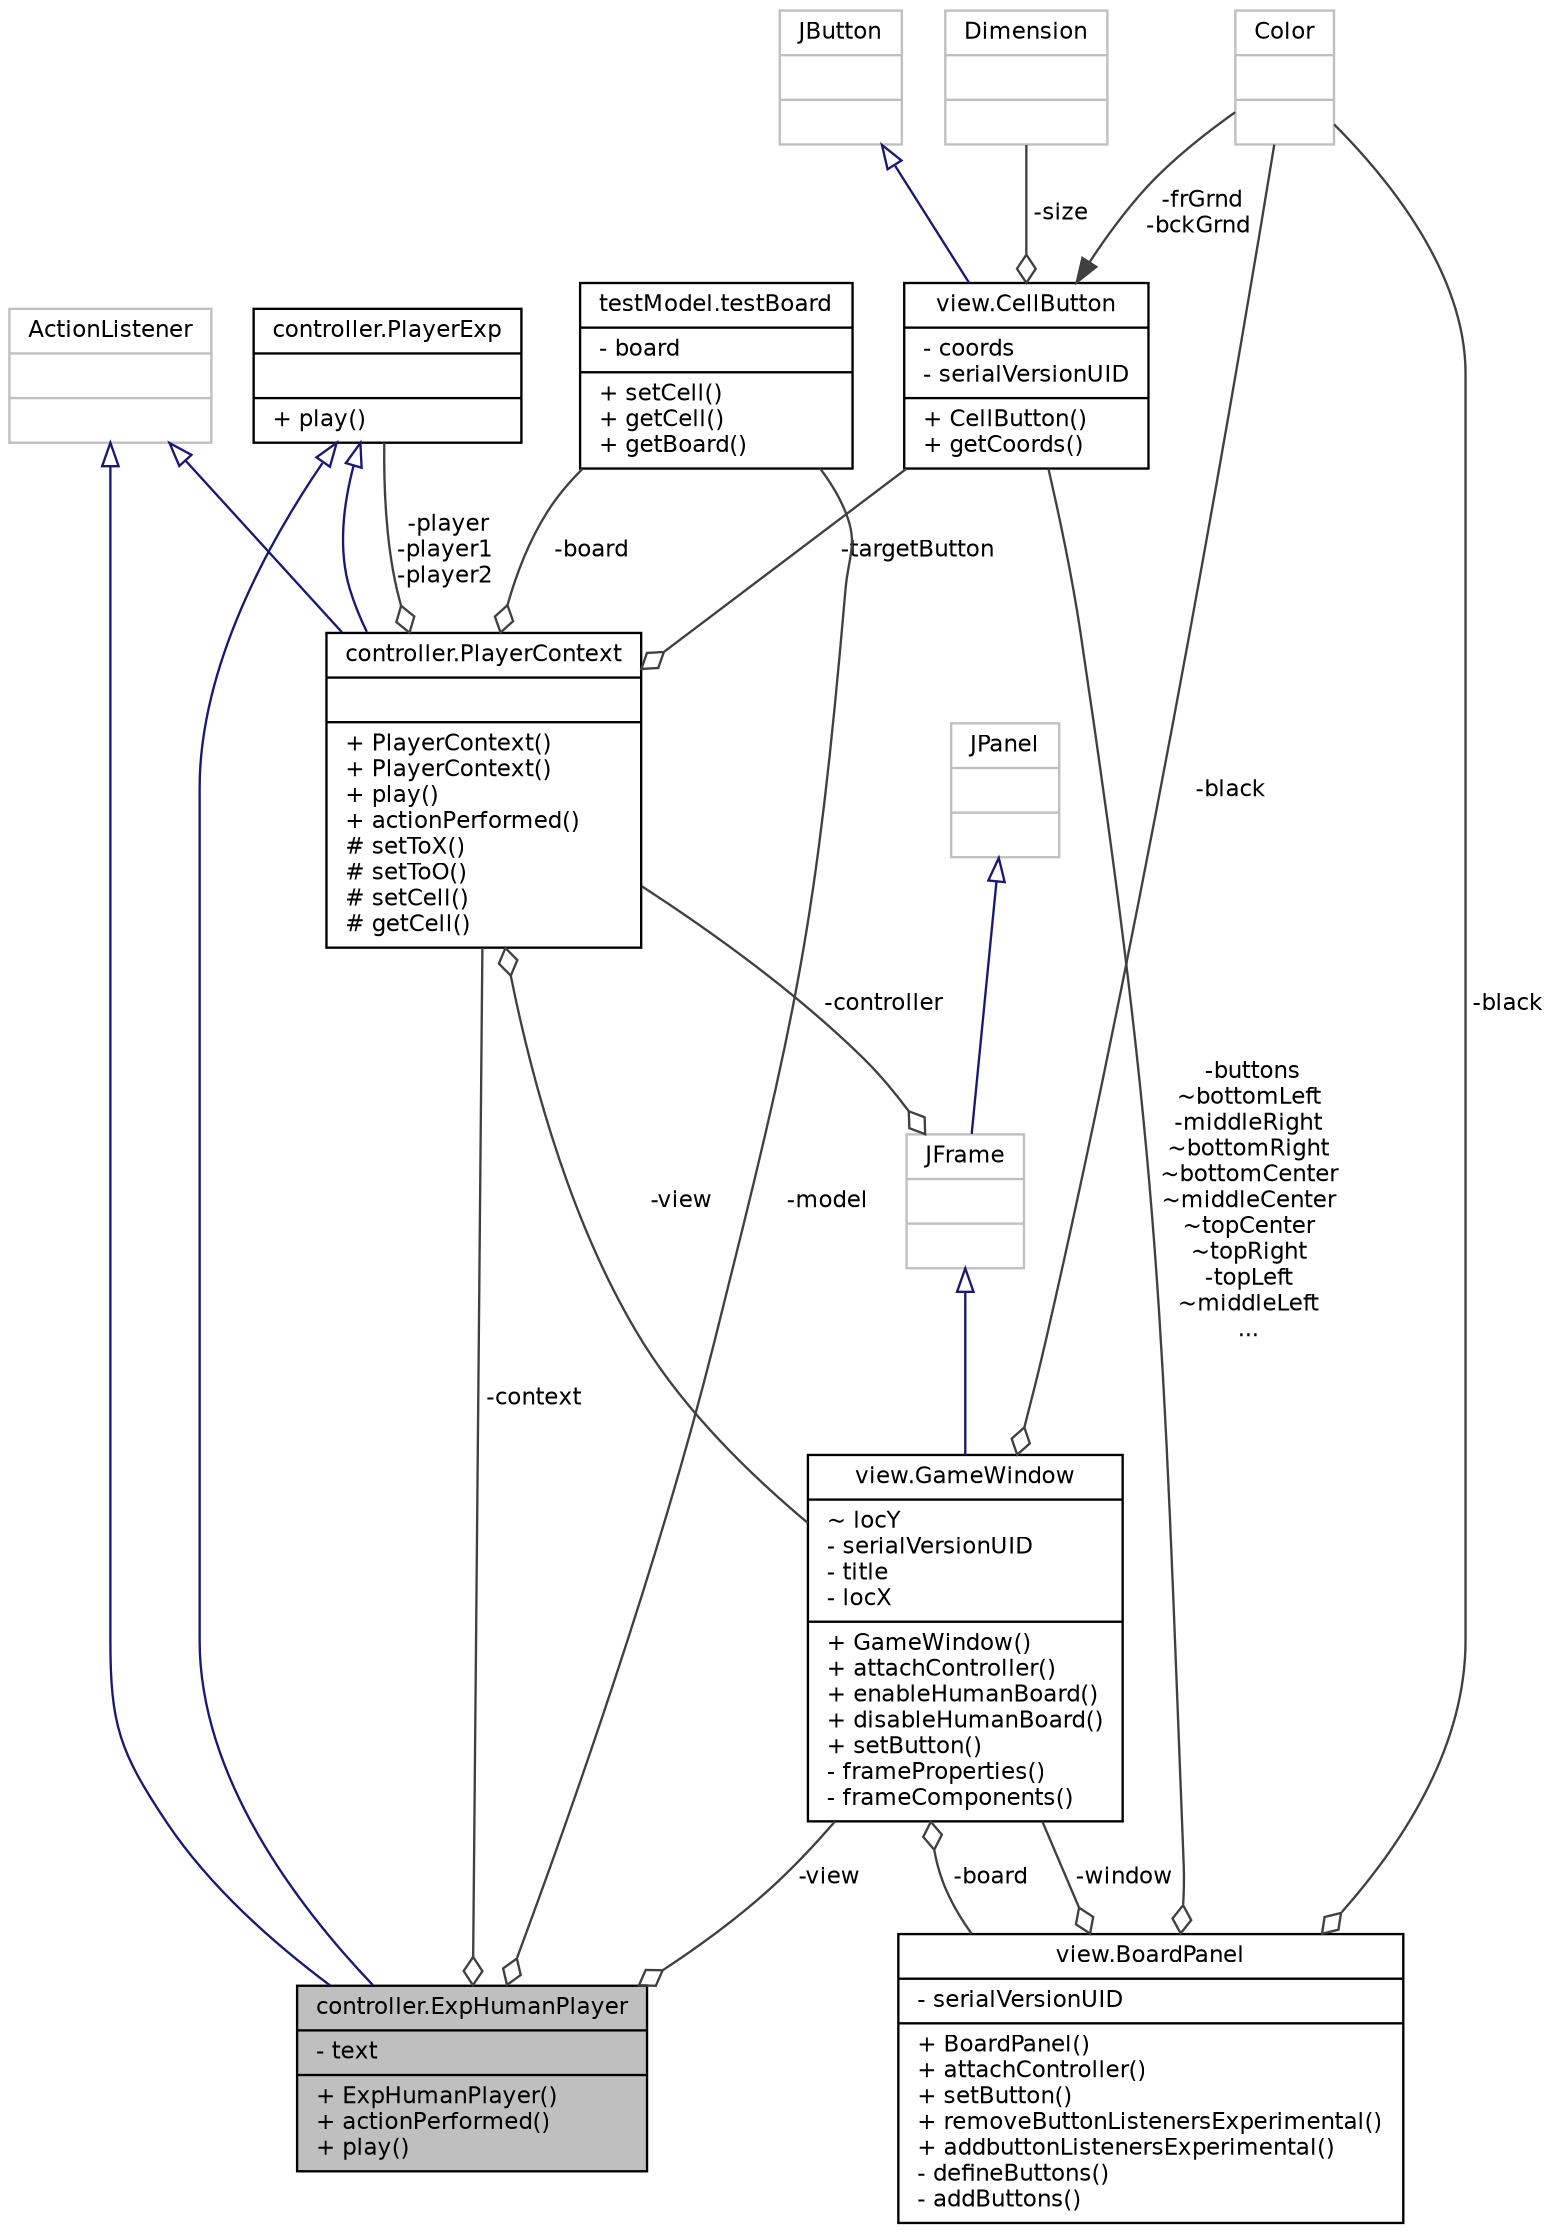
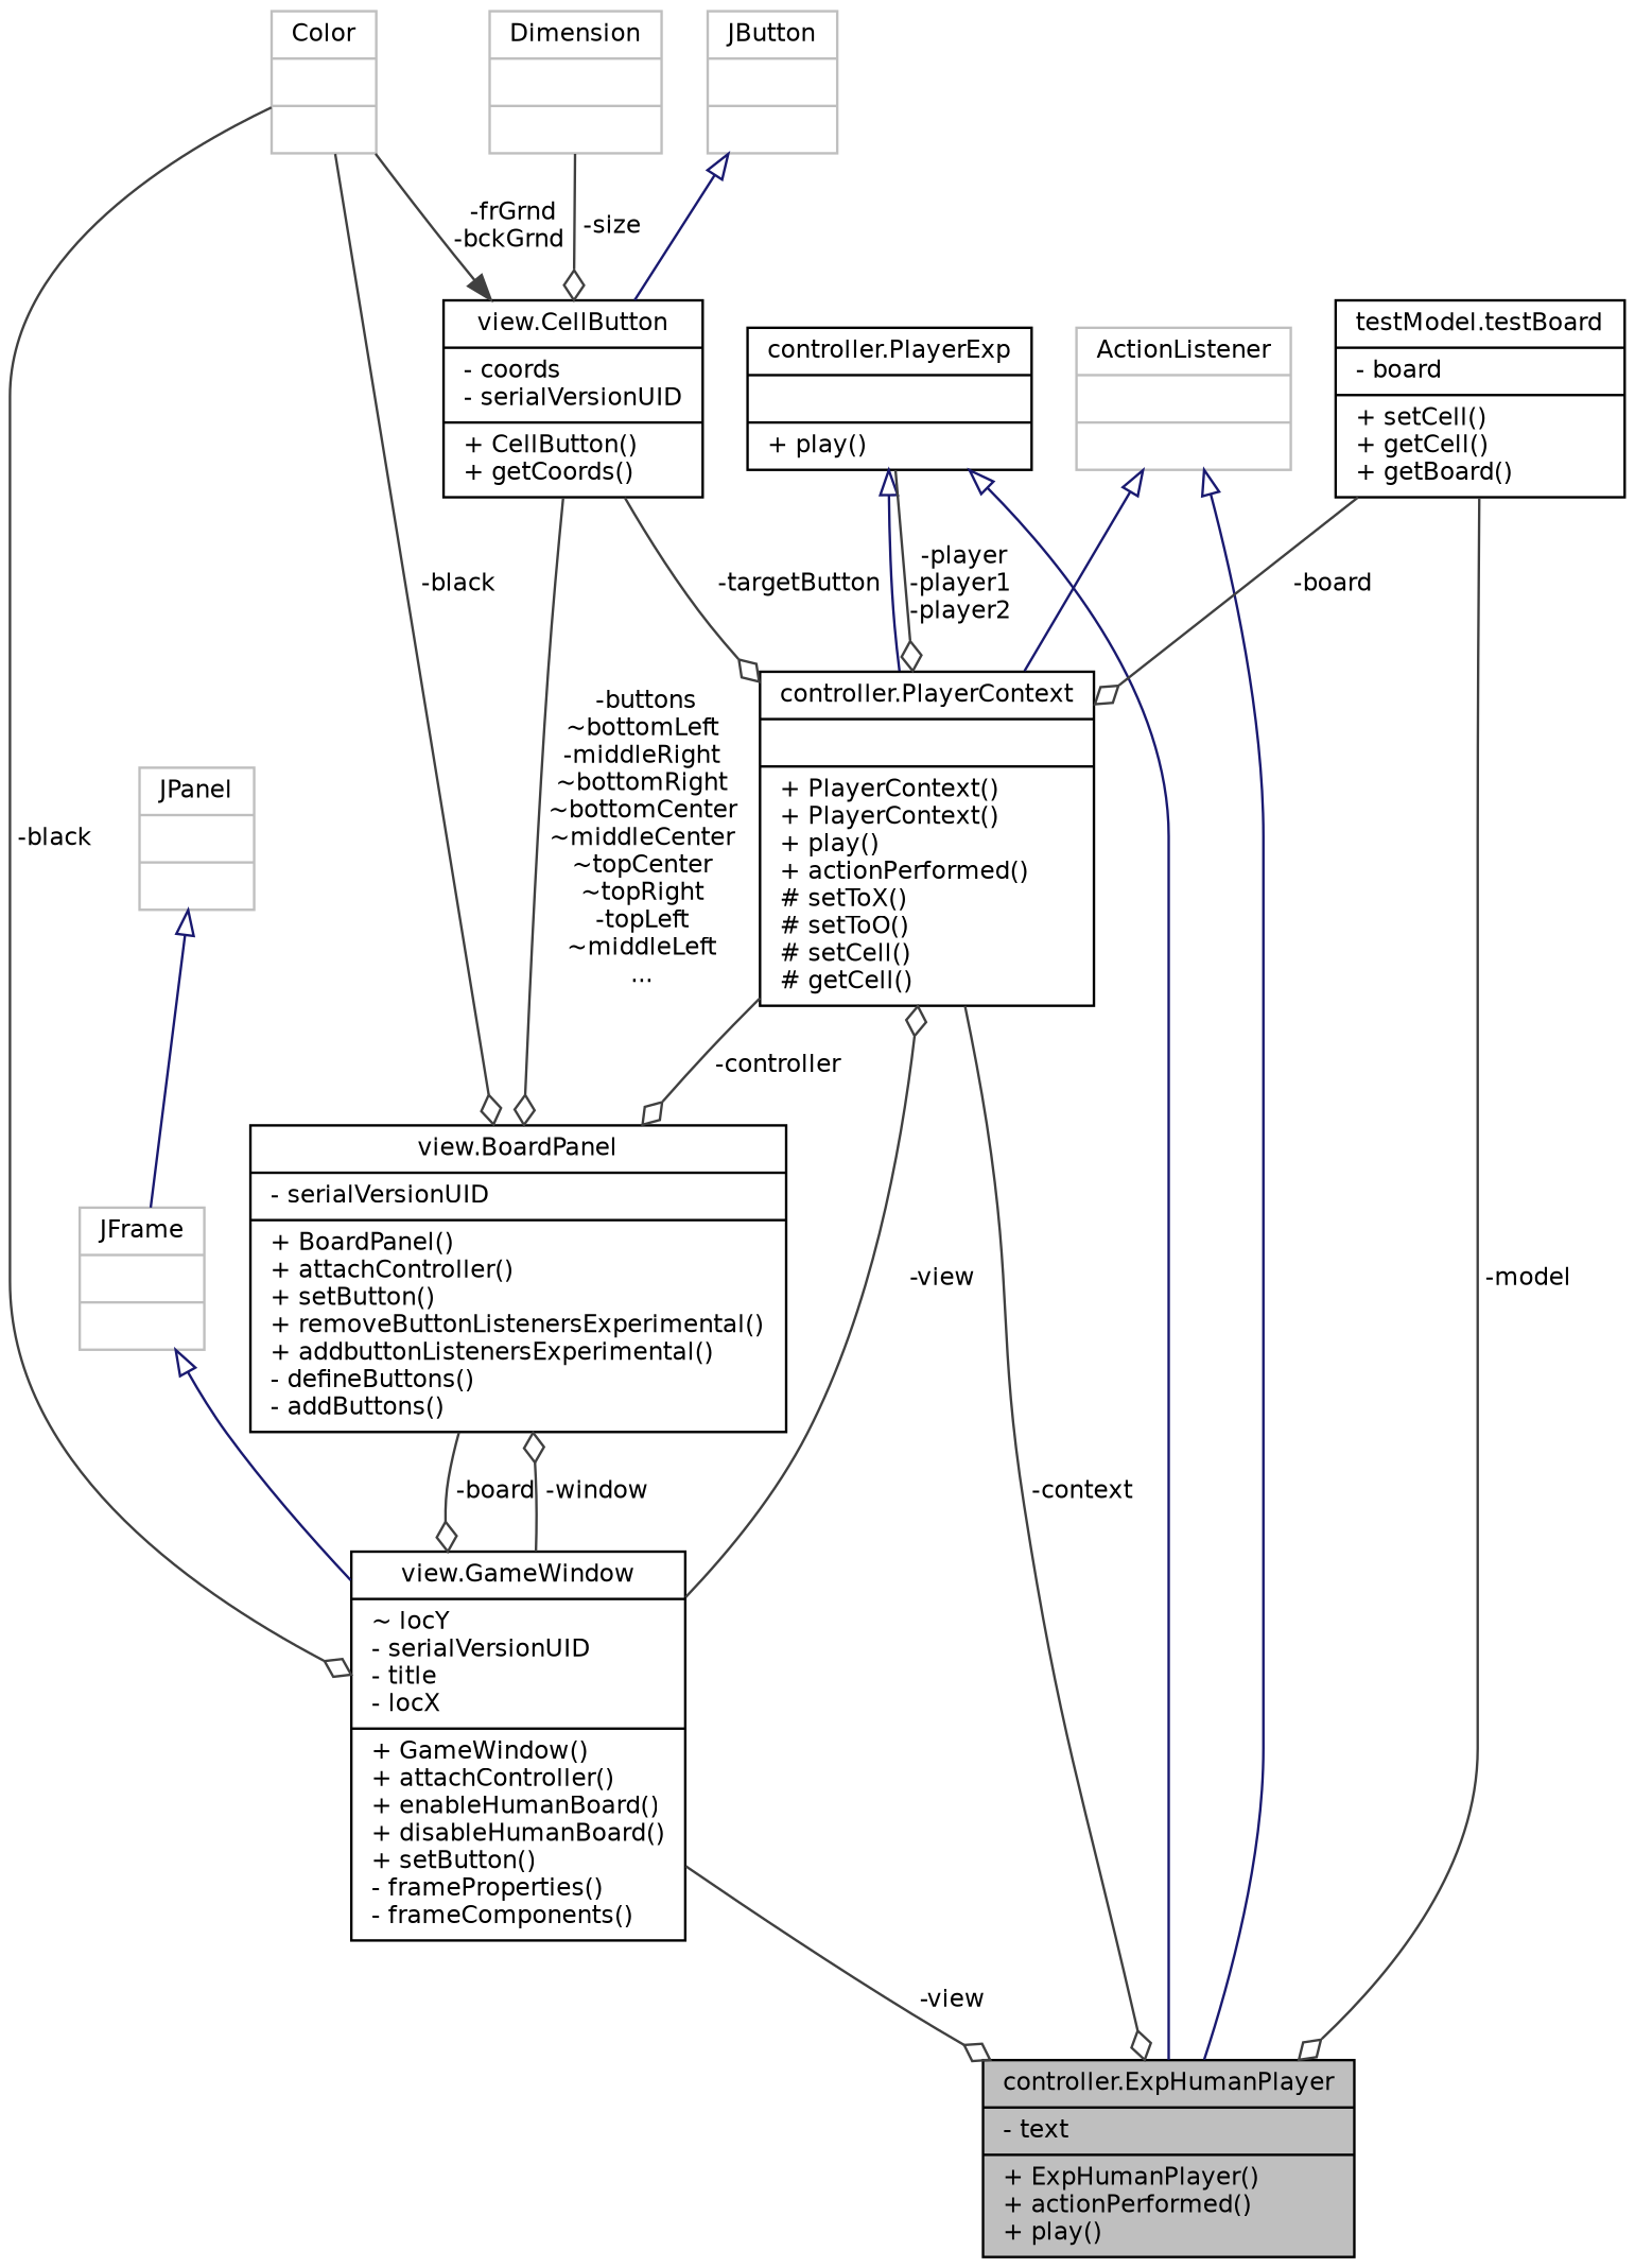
  digraph {
    node [color=black fillcolor=white fontname=Helvetica fontsize=10 shape=record style=filled]
    edge [color=grey25 fontname=Helvetica fontsize=10 labelfontname=Helvetica labelfontsize=10 style=solid arrowhead=odiamond]
    n1 [fillcolor=grey75 fontcolor=black height=0.2 label="{controller.ExpHumanPlayer\n|- text\l|+ ExpHumanPlayer()\l+ actionPerformed()\l+ play()\l}" width=0.4]
    n2 [height=0.2 label="{controller.PlayerExp\n||+ play()\l}" width=0.4]
    n3 [height=0.2 label="{controller.PlayerContext\n||+ PlayerContext()\l+ PlayerContext()\l+ play()\l+ actionPerformed()\l# setToX()\l# setToO()\l# setCell()\l# getCell()\l}" width=0.4]
    n4 [height=0.2 label="{view.BoardPanel\n|- serialVersionUID\l|+ BoardPanel()\l+ attachController()\l+ setButton()\l+ removeButtonListenersExperimental()\l+ addbuttonListenersExperimental()\l- defineButtons()\l- addButtons()\l}" width=0.4]
    n5 [color=grey75 height=0.2 label="{ActionListener\n||}" width=0.4]
    n6 [height=0.2 label="{view.GameWindow\n|~ locY\l- serialVersionUID\l- title\l- locX\l|+ GameWindow()\l+ attachController()\l+ enableHumanBoard()\l+ disableHumanBoard()\l+ setButton()\l- frameProperties()\l- frameComponents()\l}" width=0.4]
    n7 [height=0.2 label="{view.CellButton\n|- coords\l- serialVersionUID\l|+ CellButton()\l+ getCoords()\l}" width=0.4]
    n8 [color=grey75 height=0.2 label="{JButton\n||}" width=0.4]
    n9 [color=grey75 height=0.2 label="{Color\n||}" width=0.4]
    n10 [color=grey75 height=0.2 label="{Dimension\n||}" width=0.4]
    n11 [color=grey75 height=0.2 label="{JFrame\n||}" width=0.4]
    n12 [color=grey75 height=0.2 label="{JPanel\n||}" width=0.4]
    n13 [height=0.2 label="{testModel.testBoard\n|- board\l|+ setCell()\l+ getCell()\l+ getBoard()\l}" width=0.4]
    n2 -> n1 [arrowtail=onormal color=midnightblue dir=back arrowhead=""]
    n2 -> n3 [arrowtail=onormal color=midnightblue dir=back arrowhead=""]
    n2 -> n3 [label=" -player\n-player1\n-player2"]
    n3 -> n1 [label=" -context"]
-   n3 -> n11 [label=" -controller"]
+   n3 -> n4 [label=" -controller"]
    n4 -> n6 [label=" -board"]
    n5 -> n1 [arrowtail=onormal color=midnightblue dir=back arrowhead=""]
    n5 -> n3 [arrowtail=onormal color=midnightblue dir=back arrowhead=""]
    n6 -> n1 [label=" -view"]
    n6 -> n3 [label=" -view"]
    n6 -> n4 [label=" -window"]
    n7 -> n3 [label=" -targetButton"]
    n7 -> n4 [label=" -buttons\n~bottomLeft\n-middleRight\n~bottomRight\n~bottomCenter\n~middleCenter\n~topCenter\n~topRight\n-topLeft\n~middleLeft\n..."]
    n8 -> n7 [arrowtail=onormal color=midnightblue dir=back arrowhead=""]
    n9 -> n4 [label=" -black"]
    n9 -> n6 [label=" -black"]
    n9 -> n7 [arrowhead=normal label=" -frGrnd\n-bckGrnd"]
    n10 -> n7 [label=" -size"]
    n11 -> n6 [arrowtail=onormal color=midnightblue dir=back arrowhead=""]
    n12 -> n11 [arrowtail=onormal color=midnightblue dir=back arrowhead=""]
    n13 -> n1 [label=" -model"]
    n13 -> n3 [label=" -board"]
  }
